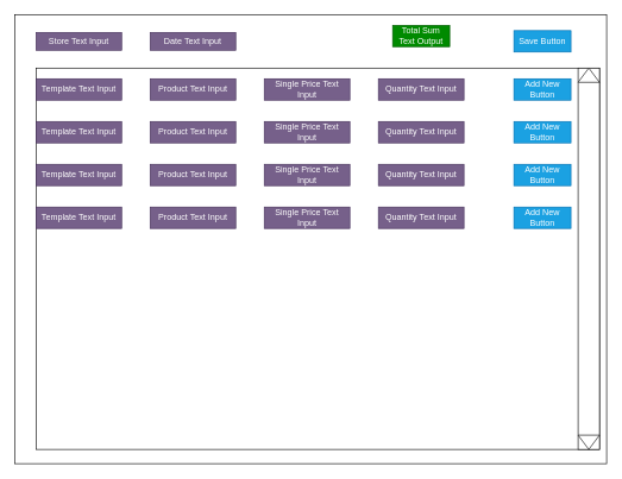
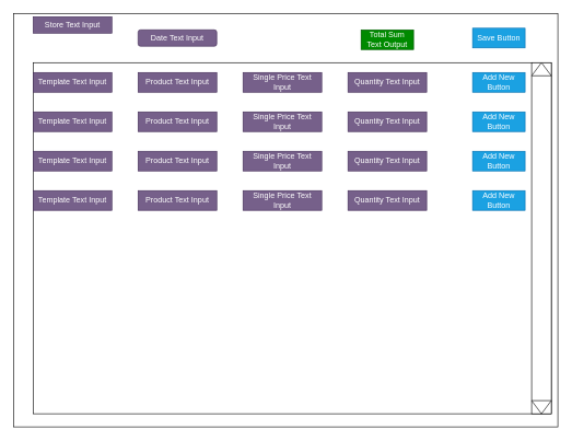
  <mxCell id="0" />
  <mxCell id="1" parent="0" />
  <mxCell id="2" value="" style="rounded=0;whiteSpace=wrap;html=1;" vertex="1" parent="1"><mxGeometry x="20" width="830" height="630" as="geometry" y="20" /></mxCell>
  <mxCell id="3" value="" style="rounded=0;whiteSpace=wrap;html=1;" vertex="1" parent="1"><mxGeometry x="50" y="95" width="790" height="535" as="geometry" /></mxCell>
  <mxCell id="4" value="Save Button" style="rounded=0;whiteSpace=wrap;html=1;fillColor=#1ba1e2;strokeColor=#006EAF;fontColor=#ffffff;" vertex="1" parent="1"><mxGeometry x="720" y="42.5" width="80" height="30" as="geometry" /></mxCell>
- <mxCell id="5" value="Store Text Input" style="whiteSpace=wrap;html=1;fillColor=#76608a;strokeColor=#432D57;fontColor=#ffffff;" vertex="1" parent="1"><mxGeometry x="50" y="45" width="120" height="25" as="geometry" /></mxCell>
- <mxCell id="6" value="Date Text Input" style="whiteSpace=wrap;html=1;fillColor=#76608a;strokeColor=#432D57;fontColor=#ffffff;" vertex="1" parent="1"><mxGeometry x="210" y="45" width="120" height="25" as="geometry" /></mxCell>
+ <mxCell id="5" value="Store Text Input" style="whiteSpace=wrap;html=1;fillColor=#76608a;strokeColor=#432D57;fontColor=#ffffff;" vertex="1" parent="1"><mxGeometry x="50" y="25" width="120" height="25" as="geometry" /></mxCell>
+ <mxCell id="6" value="Date Text Input" style="whiteSpace=wrap;html=1;fillColor=#76608a;strokeColor=#432D57;fontColor=#ffffff;rounded=1;" vertex="1" parent="1"><mxGeometry x="210" y="45" width="120" height="25" as="geometry" /></mxCell>
  <mxCell id="7" value="Template Text Input" style="whiteSpace=wrap;html=1;fillColor=#76608a;strokeColor=#432D57;fontColor=#ffffff;" vertex="1" parent="1"><mxGeometry x="50" y="110" width="120" height="30" as="geometry" /></mxCell>
  <mxCell id="8" value="Product Text Input" style="whiteSpace=wrap;html=1;fillColor=#76608a;strokeColor=#432D57;fontColor=#ffffff;" vertex="1" parent="1"><mxGeometry x="210" y="110" width="120" height="30" as="geometry" /></mxCell>
  <mxCell id="9" value="Single Price Text Input" style="whiteSpace=wrap;html=1;fillColor=#76608a;strokeColor=#432D57;fontColor=#ffffff;" vertex="1" parent="1"><mxGeometry x="370" y="110" width="120" height="30" as="geometry" /></mxCell>
  <mxCell id="10" value="Quantity Text Input" style="whiteSpace=wrap;html=1;fillColor=#76608a;strokeColor=#432D57;fontColor=#ffffff;" vertex="1" parent="1"><mxGeometry x="530" y="110" width="120" height="30" as="geometry" /></mxCell>
  <mxCell id="11" value="Add New Button" style="rounded=0;whiteSpace=wrap;html=1;fillColor=#1ba1e2;strokeColor=#006EAF;fontColor=#ffffff;" vertex="1" parent="1"><mxGeometry x="720" y="110" width="80" height="30" as="geometry" /></mxCell>
  <mxCell id="12" value="Template Text Input" style="whiteSpace=wrap;html=1;fillColor=#76608a;strokeColor=#432D57;fontColor=#ffffff;" vertex="1" parent="1"><mxGeometry x="50" y="170" width="120" height="30" as="geometry" /></mxCell>
  <mxCell id="13" value="Product Text Input" style="whiteSpace=wrap;html=1;fillColor=#76608a;strokeColor=#432D57;fontColor=#ffffff;" vertex="1" parent="1"><mxGeometry x="210" y="170" width="120" height="30" as="geometry" /></mxCell>
  <mxCell id="14" value="Single Price Text Input" style="whiteSpace=wrap;html=1;fillColor=#76608a;strokeColor=#432D57;fontColor=#ffffff;" vertex="1" parent="1"><mxGeometry x="370" y="170" width="120" height="30" as="geometry" /></mxCell>
  <mxCell id="15" value="Quantity Text Input" style="whiteSpace=wrap;html=1;fillColor=#76608a;strokeColor=#432D57;fontColor=#ffffff;" vertex="1" parent="1"><mxGeometry x="530" y="170" width="120" height="30" as="geometry" /></mxCell>
  <mxCell id="16" value="Add New Button" style="rounded=0;whiteSpace=wrap;html=1;fillColor=#1ba1e2;strokeColor=#006EAF;fontColor=#ffffff;" vertex="1" parent="1"><mxGeometry x="720" y="170" width="80" height="30" as="geometry" /></mxCell>
  <mxCell id="17" value="Template Text Input" style="whiteSpace=wrap;html=1;fillColor=#76608a;strokeColor=#432D57;fontColor=#ffffff;" vertex="1" parent="1"><mxGeometry x="50" y="230" width="120" height="30" as="geometry" /></mxCell>
  <mxCell id="18" value="Product Text Input" style="whiteSpace=wrap;html=1;fillColor=#76608a;strokeColor=#432D57;fontColor=#ffffff;" vertex="1" parent="1"><mxGeometry x="210" y="230" width="120" height="30" as="geometry" /></mxCell>
  <mxCell id="19" value="Single Price Text Input" style="whiteSpace=wrap;html=1;fillColor=#76608a;strokeColor=#432D57;fontColor=#ffffff;" vertex="1" parent="1"><mxGeometry x="370" y="230" width="120" height="30" as="geometry" /></mxCell>
  <mxCell id="20" value="Quantity Text Input" style="whiteSpace=wrap;html=1;fillColor=#76608a;strokeColor=#432D57;fontColor=#ffffff;" vertex="1" parent="1"><mxGeometry x="530" y="230" width="120" height="30" as="geometry" /></mxCell>
  <mxCell id="21" value="Add New Button" style="rounded=0;whiteSpace=wrap;html=1;fillColor=#1ba1e2;strokeColor=#006EAF;fontColor=#ffffff;" vertex="1" parent="1"><mxGeometry x="720" y="230" width="80" height="30" as="geometry" /></mxCell>
  <mxCell id="22" value="Template Text Input" style="whiteSpace=wrap;html=1;fillColor=#76608a;strokeColor=#432D57;fontColor=#ffffff;" vertex="1" parent="1"><mxGeometry x="50" y="290" width="120" height="30" as="geometry" /></mxCell>
  <mxCell id="23" value="Product Text Input" style="whiteSpace=wrap;html=1;fillColor=#76608a;strokeColor=#432D57;fontColor=#ffffff;" vertex="1" parent="1"><mxGeometry x="210" y="290" width="120" height="30" as="geometry" /></mxCell>
  <mxCell id="24" value="Single Price Text Input" style="whiteSpace=wrap;html=1;fillColor=#76608a;strokeColor=#432D57;fontColor=#ffffff;" vertex="1" parent="1"><mxGeometry x="370" y="290" width="120" height="30" as="geometry" /></mxCell>
  <mxCell id="25" value="Quantity Text Input" style="whiteSpace=wrap;html=1;fillColor=#76608a;strokeColor=#432D57;fontColor=#ffffff;" vertex="1" parent="1"><mxGeometry x="530" y="290" width="120" height="30" as="geometry" /></mxCell>
  <mxCell id="26" value="Add New Button" style="rounded=0;whiteSpace=wrap;html=1;fillColor=#1ba1e2;strokeColor=#006EAF;fontColor=#ffffff;" vertex="1" parent="1"><mxGeometry x="720" y="290" width="80" height="30" as="geometry" /></mxCell>
- <mxCell id="27" value="Total Sum Text Output" style="rounded=0;whiteSpace=wrap;html=1;fillColor=#008a00;strokeColor=#005700;fontColor=#ffffff;" vertex="1" parent="1"><mxGeometry x="550" y="35" width="80" height="30" as="geometry" /></mxCell>
+ <mxCell id="27" value="Total Sum Text Output" style="rounded=0;whiteSpace=wrap;html=1;fillColor=#008a00;strokeColor=#005700;fontColor=#ffffff;" vertex="1" parent="1"><mxGeometry x="550" y="45" width="80" height="30" as="geometry" /></mxCell>
  <mxCell id="28" value="" style="rounded=0;whiteSpace=wrap;html=1;" vertex="1" parent="1"><mxGeometry x="810" y="95" width="30" height="535" as="geometry" /></mxCell>
  <mxCell id="29" value="" style="triangle;whiteSpace=wrap;html=1;rotation=-90;" vertex="1" parent="1"><mxGeometry x="815" y="90" width="20" height="30" as="geometry" /></mxCell>
  <mxCell id="30" value="" style="triangle;whiteSpace=wrap;html=1;rotation=90;" vertex="1" parent="1"><mxGeometry x="815" y="605" width="20" height="30" as="geometry" /></mxCell>
